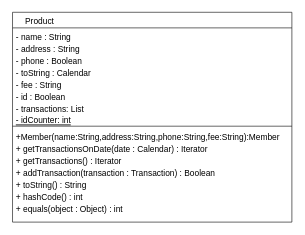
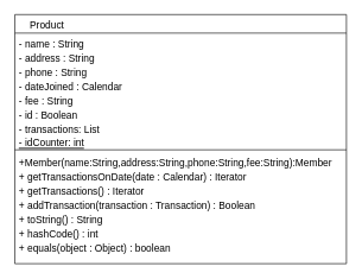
  <mxCell id="0" />
  <mxCell id="1" parent="0" />
  <mxCell id="2" value="     Product" style="swimlane;fontStyle=0;align=left;verticalAlign=top;childLayout=stackLayout;horizontal=1;startSize=26;horizontalStack=0;resizeParent=1;resizeLast=0;collapsible=1;marginBottom=0;rounded=0;shadow=0;strokeWidth=1;fontSize=14;" parent="1" vertex="1"><mxGeometry x="20" y="20" width="466" height="350" as="geometry"><mxRectangle x="230" y="140" width="160" height="26" as="alternateBounds" /></mxGeometry></mxCell>
  <mxCell id="3" value="- name : String" style="text;align=left;verticalAlign=top;spacingLeft=4;spacingRight=4;overflow=hidden;rotatable=0;points=[[0,0.5],[1,0.5]];portConstraint=eastwest;fontSize=14;" parent="2" vertex="1"><mxGeometry y="26" width="466" height="20" as="geometry" /></mxCell>
  <mxCell id="4" value="- address : String" style="text;align=left;verticalAlign=top;spacingLeft=4;spacingRight=4;overflow=hidden;rotatable=0;points=[[0,0.5],[1,0.5]];portConstraint=eastwest;fontSize=14;" parent="2" vertex="1"><mxGeometry y="46" width="466" height="20" as="geometry" /></mxCell>
- <mxCell id="5" value="- phone : Boolean" style="text;align=left;verticalAlign=top;spacingLeft=4;spacingRight=4;overflow=hidden;rotatable=0;points=[[0,0.5],[1,0.5]];portConstraint=eastwest;fontSize=14;" parent="2" vertex="1"><mxGeometry y="66" width="466" height="20" as="geometry" /></mxCell>
- <mxCell id="6" value="- toString : Calendar" style="text;align=left;verticalAlign=top;spacingLeft=4;spacingRight=4;overflow=hidden;rotatable=0;points=[[0,0.5],[1,0.5]];portConstraint=eastwest;fontSize=14;fontStyle=0" parent="2" vertex="1"><mxGeometry y="86" width="466" height="20" as="geometry" /></mxCell>
+ <mxCell id="5" value="- phone : String" style="text;align=left;verticalAlign=top;spacingLeft=4;spacingRight=4;overflow=hidden;rotatable=0;points=[[0,0.5],[1,0.5]];portConstraint=eastwest;fontSize=14;" parent="2" vertex="1"><mxGeometry y="66" width="466" height="20" as="geometry" /></mxCell>
+ <mxCell id="6" value="- dateJoined : Calendar" style="text;align=left;verticalAlign=top;spacingLeft=4;spacingRight=4;overflow=hidden;rotatable=0;points=[[0,0.5],[1,0.5]];portConstraint=eastwest;fontSize=14;fontStyle=0" parent="2" vertex="1"><mxGeometry y="86" width="466" height="20" as="geometry" /></mxCell>
  <mxCell id="7" value="- fee : String" style="text;align=left;verticalAlign=top;spacingLeft=4;spacingRight=4;overflow=hidden;rotatable=0;points=[[0,0.5],[1,0.5]];portConstraint=eastwest;fontSize=14;fontStyle=0" parent="2" vertex="1"><mxGeometry y="106" width="466" height="20" as="geometry" /></mxCell>
  <mxCell id="8" value="- id : Boolean" style="text;align=left;verticalAlign=top;spacingLeft=4;spacingRight=4;overflow=hidden;rotatable=0;points=[[0,0.5],[1,0.5]];portConstraint=eastwest;fontSize=14;imageWidth=24;imageHeight=24;" parent="2" vertex="1"><mxGeometry y="126" width="466" height="20" as="geometry" /></mxCell>
  <mxCell id="9" value="- transactions: List" style="text;align=left;verticalAlign=top;spacingLeft=4;spacingRight=4;overflow=hidden;rotatable=0;points=[[0,0.5],[1,0.5]];portConstraint=eastwest;fontSize=14;fontStyle=0" parent="2" vertex="1"><mxGeometry y="146" width="466" height="20" as="geometry" /></mxCell>
  <mxCell id="10" value="- idCounter: int" style="text;align=left;verticalAlign=top;spacingLeft=4;spacingRight=4;overflow=hidden;rotatable=0;points=[[0,0.5],[1,0.5]];portConstraint=eastwest;fontSize=14;fontStyle=4" parent="2" vertex="1"><mxGeometry y="166" width="466" height="20" as="geometry" /></mxCell>
  <mxCell id="11" value="" style="line;html=1;strokeWidth=1;align=left;verticalAlign=middle;spacingTop=-1;spacingLeft=3;spacingRight=3;rotatable=0;labelPosition=right;points=[];portConstraint=eastwest;fontSize=14;" parent="2" vertex="1"><mxGeometry y="186" width="466" height="8" as="geometry" /></mxCell>
  <mxCell id="12" value="+Member(name:String,address:String,phone:String,fee:String):Member" style="text;align=left;verticalAlign=top;spacingLeft=4;spacingRight=4;overflow=hidden;rotatable=0;points=[[0,0.5],[1,0.5]];portConstraint=eastwest;fontSize=14;fontStyle=0" parent="2" vertex="1"><mxGeometry y="194" width="466" height="20" as="geometry" /></mxCell>
  <mxCell id="13" value="+ getTransactionsOnDate(date : Calendar) : Iterator" style="text;align=left;verticalAlign=top;spacingLeft=4;spacingRight=4;overflow=hidden;rotatable=0;points=[[0,0.5],[1,0.5]];portConstraint=eastwest;fontSize=14;fontStyle=0" parent="2" vertex="1"><mxGeometry y="214" width="466" height="20" as="geometry" /></mxCell>
  <mxCell id="14" value="+ getTransactions() : Iterator" style="text;align=left;verticalAlign=top;spacingLeft=4;spacingRight=4;overflow=hidden;rotatable=0;points=[[0,0.5],[1,0.5]];portConstraint=eastwest;fontSize=14;fontStyle=0" parent="2" vertex="1"><mxGeometry y="234" width="466" height="20" as="geometry" /></mxCell>
  <mxCell id="15" value="+ addTransaction(transaction : Transaction) : Boolean" style="text;align=left;verticalAlign=top;spacingLeft=4;spacingRight=4;overflow=hidden;rotatable=0;points=[[0,0.5],[1,0.5]];portConstraint=eastwest;fontSize=14;fontStyle=0" parent="2" vertex="1"><mxGeometry y="254" width="466" height="20" as="geometry" /></mxCell>
  <mxCell id="16" value="+ toString() : String" style="text;align=left;verticalAlign=top;spacingLeft=4;spacingRight=4;overflow=hidden;rotatable=0;points=[[0,0.5],[1,0.5]];portConstraint=eastwest;fontSize=14;fontStyle=0" parent="2" vertex="1"><mxGeometry y="274" width="466" height="20" as="geometry" /></mxCell>
  <mxCell id="17" value="+ hashCode() : int" style="text;align=left;verticalAlign=top;spacingLeft=4;spacingRight=4;overflow=hidden;rotatable=0;points=[[0,0.5],[1,0.5]];portConstraint=eastwest;fontSize=14;fontStyle=0" parent="2" vertex="1"><mxGeometry y="294" width="466" height="20" as="geometry" /></mxCell>
- <mxCell id="18" value="+ equals(object : Object) : int" style="text;align=left;verticalAlign=top;spacingLeft=4;spacingRight=4;overflow=hidden;rotatable=0;points=[[0,0.5],[1,0.5]];portConstraint=eastwest;fontSize=14;fontStyle=0" parent="2" vertex="1"><mxGeometry y="314" width="466" height="20" as="geometry" /></mxCell>
+ <mxCell id="18" value="+ equals(object : Object) : boolean" style="text;align=left;verticalAlign=top;spacingLeft=4;spacingRight=4;overflow=hidden;rotatable=0;points=[[0,0.5],[1,0.5]];portConstraint=eastwest;fontSize=14;fontStyle=0" parent="2" vertex="1"><mxGeometry y="314" width="466" height="20" as="geometry" /></mxCell>
